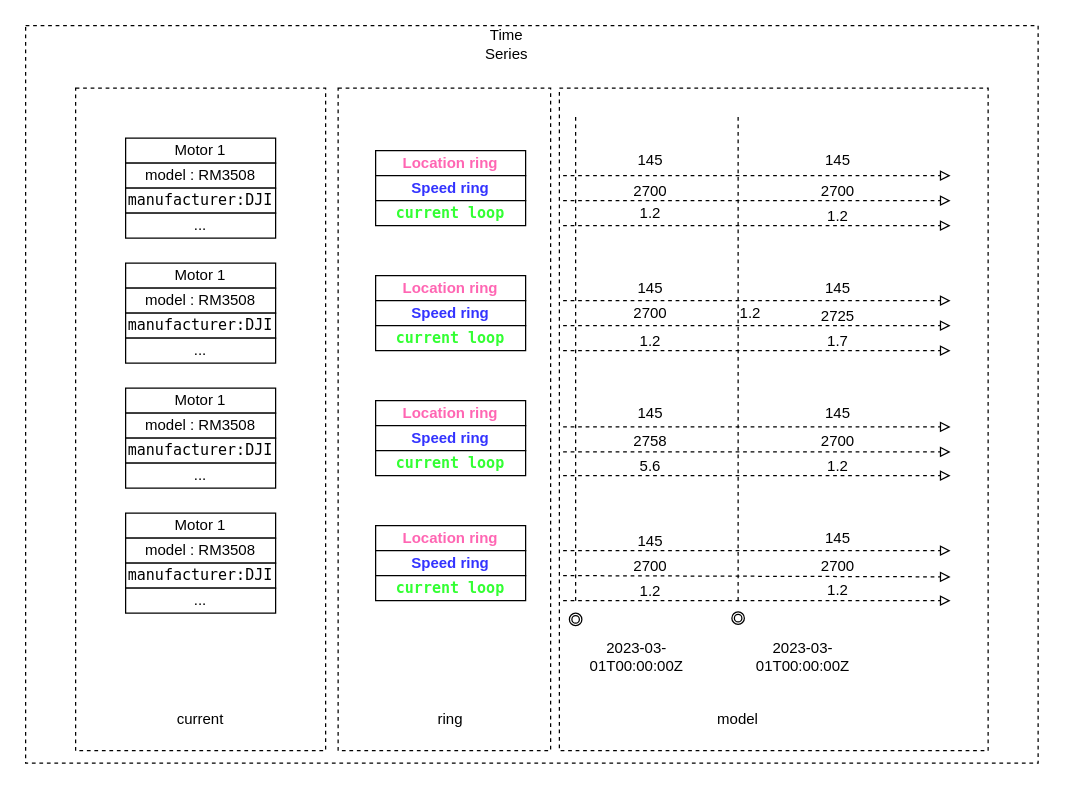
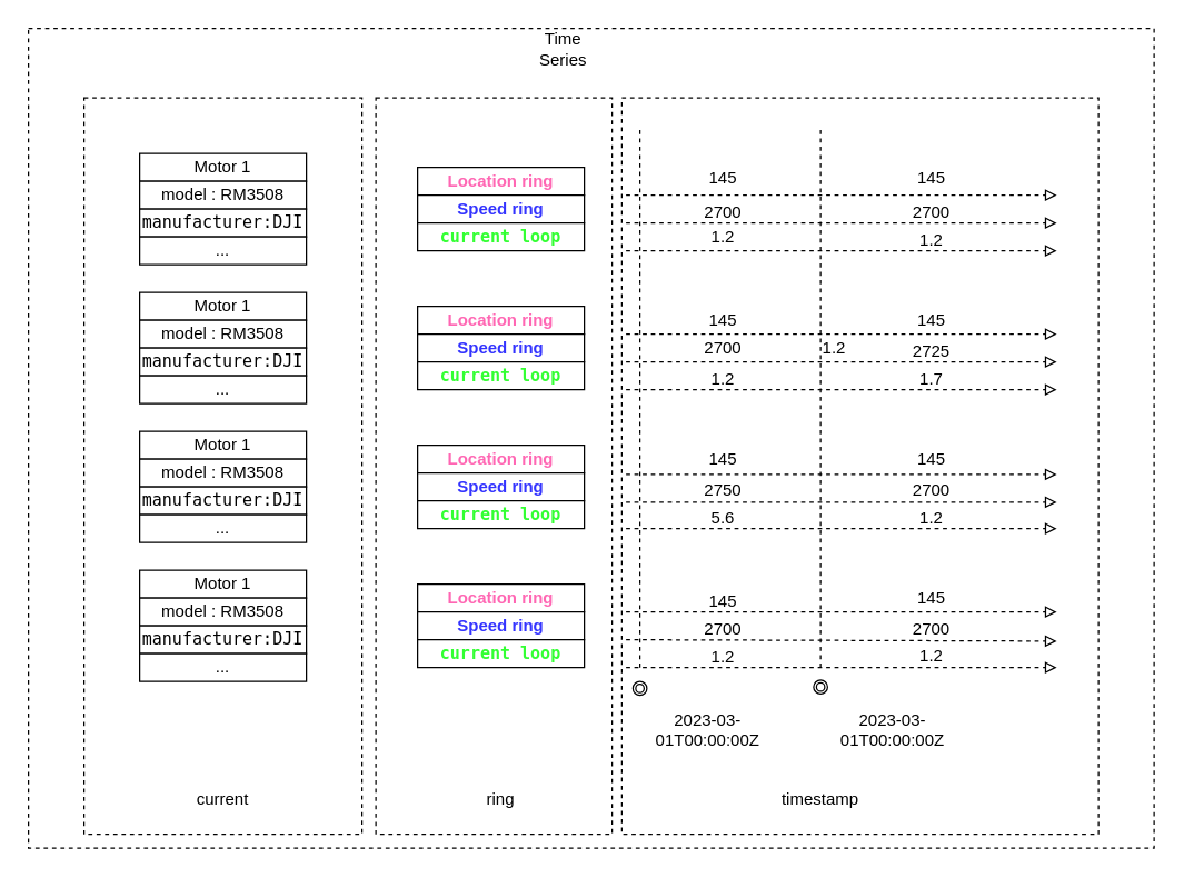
  <mxCell id="0" />
  <mxCell id="1" parent="0" />
  <mxCell id="2" value="" style="rounded=0;whiteSpace=wrap;html=1;dashed=1;fontColor=#000000;" vertex="1" parent="1"><mxGeometry x="20" y="20" width="810" height="590" as="geometry" /></mxCell>
  <mxCell id="3" value="" style="rounded=0;whiteSpace=wrap;html=1;fontColor=#000000;dashed=1;" vertex="1" parent="1"><mxGeometry x="447" y="70" width="343" height="530" as="geometry" /></mxCell>
  <mxCell id="4" value="" style="rounded=0;whiteSpace=wrap;html=1;fontColor=#000000;dashed=1;" vertex="1" parent="1"><mxGeometry x="270" y="70" width="170" height="530" as="geometry" /></mxCell>
  <mxCell id="5" value="" style="rounded=0;whiteSpace=wrap;html=1;fontColor=#000000;dashed=1;" vertex="1" parent="1"><mxGeometry x="60" y="70" width="200" height="530" as="geometry" /></mxCell>
  <mxCell id="6" value="Motor 1" style="rounded=0;whiteSpace=wrap;html=1;" vertex="1" parent="1"><mxGeometry x="100" y="110" width="120" height="20" as="geometry" /></mxCell>
  <mxCell id="7" value="&lt;div&gt;model : RM3508&lt;br&gt;&lt;/div&gt;" style="rounded=0;whiteSpace=wrap;html=1;" vertex="1" parent="1"><mxGeometry x="100" y="130" width="120" height="20" as="geometry" /></mxCell>
  <mxCell id="8" value="&lt;pre dir=&quot;ltr&quot; style=&quot;text-align:left&quot; id=&quot;tw-target-text&quot; data-placeholder=&quot;翻译&quot; class=&quot;tw-data-text tw-text-large tw-ta&quot;&gt;&lt;span class=&quot;Y2IQFc&quot; lang=&quot;en&quot;&gt;manufacturer:DJI&lt;br&gt;&lt;/span&gt;&lt;/pre&gt;" style="rounded=0;whiteSpace=wrap;html=1;" vertex="1" parent="1"><mxGeometry x="100" y="150" width="120" height="20" as="geometry" /></mxCell>
  <mxCell id="9" value="&lt;div&gt;...&lt;/div&gt;" style="rounded=0;whiteSpace=wrap;html=1;" vertex="1" parent="1"><mxGeometry x="100" y="170" width="120" height="20" as="geometry" /></mxCell>
  <mxCell id="10" value="Motor 1" style="rounded=0;whiteSpace=wrap;html=1;" vertex="1" parent="1"><mxGeometry x="100" y="210" width="120" height="20" as="geometry" /></mxCell>
  <mxCell id="11" value="&lt;div&gt;model : RM3508&lt;br&gt;&lt;/div&gt;" style="rounded=0;whiteSpace=wrap;html=1;" vertex="1" parent="1"><mxGeometry x="100" y="230" width="120" height="20" as="geometry" /></mxCell>
  <mxCell id="12" value="&lt;pre dir=&quot;ltr&quot; style=&quot;text-align:left&quot; id=&quot;tw-target-text&quot; data-placeholder=&quot;翻译&quot; class=&quot;tw-data-text tw-text-large tw-ta&quot;&gt;&lt;span class=&quot;Y2IQFc&quot; lang=&quot;en&quot;&gt;manufacturer:DJI&lt;br&gt;&lt;/span&gt;&lt;/pre&gt;" style="rounded=0;whiteSpace=wrap;html=1;" vertex="1" parent="1"><mxGeometry x="100" y="250" width="120" height="20" as="geometry" /></mxCell>
  <mxCell id="13" value="&lt;div&gt;...&lt;/div&gt;" style="rounded=0;whiteSpace=wrap;html=1;" vertex="1" parent="1"><mxGeometry x="100" y="270" width="120" height="20" as="geometry" /></mxCell>
  <mxCell id="14" value="Motor 1" style="rounded=0;whiteSpace=wrap;html=1;" vertex="1" parent="1"><mxGeometry x="100" y="310" width="120" height="20" as="geometry" /></mxCell>
  <mxCell id="15" value="&lt;div&gt;model : RM3508&lt;br&gt;&lt;/div&gt;" style="rounded=0;whiteSpace=wrap;html=1;" vertex="1" parent="1"><mxGeometry x="100" y="330" width="120" height="20" as="geometry" /></mxCell>
  <mxCell id="16" value="&lt;pre dir=&quot;ltr&quot; style=&quot;text-align:left&quot; id=&quot;tw-target-text&quot; data-placeholder=&quot;翻译&quot; class=&quot;tw-data-text tw-text-large tw-ta&quot;&gt;&lt;span class=&quot;Y2IQFc&quot; lang=&quot;en&quot;&gt;manufacturer:DJI&lt;br&gt;&lt;/span&gt;&lt;/pre&gt;" style="rounded=0;whiteSpace=wrap;html=1;" vertex="1" parent="1"><mxGeometry x="100" y="350" width="120" height="20" as="geometry" /></mxCell>
  <mxCell id="17" value="&lt;div&gt;...&lt;/div&gt;" style="rounded=0;whiteSpace=wrap;html=1;" vertex="1" parent="1"><mxGeometry x="100" y="370" width="120" height="20" as="geometry" /></mxCell>
  <mxCell id="18" value="Motor 1" style="rounded=0;whiteSpace=wrap;html=1;" vertex="1" parent="1"><mxGeometry x="100" y="410" width="120" height="20" as="geometry" /></mxCell>
  <mxCell id="19" value="&lt;div&gt;model : RM3508&lt;br&gt;&lt;/div&gt;" style="rounded=0;whiteSpace=wrap;html=1;" vertex="1" parent="1"><mxGeometry x="100" y="430" width="120" height="20" as="geometry" /></mxCell>
  <mxCell id="20" value="&lt;pre dir=&quot;ltr&quot; style=&quot;text-align:left&quot; id=&quot;tw-target-text&quot; data-placeholder=&quot;翻译&quot; class=&quot;tw-data-text tw-text-large tw-ta&quot;&gt;&lt;span class=&quot;Y2IQFc&quot; lang=&quot;en&quot;&gt;manufacturer:DJI&lt;br&gt;&lt;/span&gt;&lt;/pre&gt;" style="rounded=0;whiteSpace=wrap;html=1;" vertex="1" parent="1"><mxGeometry x="100" y="450" width="120" height="20" as="geometry" /></mxCell>
  <mxCell id="21" value="&lt;div&gt;...&lt;/div&gt;" style="rounded=0;whiteSpace=wrap;html=1;" vertex="1" parent="1"><mxGeometry x="100" y="470" width="120" height="20" as="geometry" /></mxCell>
  <mxCell id="22" value="&lt;b&gt;&lt;font color=&quot;#FF66B3&quot;&gt;Location ring&lt;/font&gt;&lt;/b&gt;" style="rounded=0;whiteSpace=wrap;html=1;" vertex="1" parent="1"><mxGeometry x="300" y="120" width="120" height="20" as="geometry" /></mxCell>
  <mxCell id="23" value="&lt;b&gt;&lt;font color=&quot;#3333FF&quot;&gt;Speed ring&lt;/font&gt;&lt;/b&gt;" style="rounded=0;whiteSpace=wrap;html=1;fontColor=#FF66B3;" vertex="1" parent="1"><mxGeometry x="300" y="140" width="120" height="20" as="geometry" /></mxCell>
  <mxCell id="24" value="&lt;pre dir=&quot;ltr&quot; style=&quot;text-align:left&quot; id=&quot;tw-target-text&quot; data-placeholder=&quot;翻译&quot; class=&quot;tw-data-text tw-text-large tw-ta&quot;&gt;&lt;b&gt;&lt;font color=&quot;#33FF33&quot;&gt;&lt;span class=&quot;Y2IQFc&quot; lang=&quot;en&quot;&gt;current loop&lt;/span&gt;&lt;/font&gt;&lt;/b&gt;&lt;/pre&gt;" style="rounded=0;whiteSpace=wrap;html=1;fontColor=#3333FF;" vertex="1" parent="1"><mxGeometry x="300" y="160" width="120" height="20" as="geometry" /></mxCell>
  <mxCell id="25" value="&lt;b&gt;&lt;font color=&quot;#FF66B3&quot;&gt;Location ring&lt;/font&gt;&lt;/b&gt;" style="rounded=0;whiteSpace=wrap;html=1;" vertex="1" parent="1"><mxGeometry x="300" y="220" width="120" height="20" as="geometry" /></mxCell>
  <mxCell id="26" value="&lt;b&gt;&lt;font color=&quot;#3333FF&quot;&gt;Speed ring&lt;/font&gt;&lt;/b&gt;" style="rounded=0;whiteSpace=wrap;html=1;fontColor=#FF66B3;" vertex="1" parent="1"><mxGeometry x="300" y="240" width="120" height="20" as="geometry" /></mxCell>
  <mxCell id="27" value="&lt;pre dir=&quot;ltr&quot; style=&quot;text-align:left&quot; id=&quot;tw-target-text&quot; data-placeholder=&quot;翻译&quot; class=&quot;tw-data-text tw-text-large tw-ta&quot;&gt;&lt;b&gt;&lt;font color=&quot;#33FF33&quot;&gt;&lt;span class=&quot;Y2IQFc&quot; lang=&quot;en&quot;&gt;current loop&lt;/span&gt;&lt;/font&gt;&lt;/b&gt;&lt;/pre&gt;" style="rounded=0;whiteSpace=wrap;html=1;fontColor=#3333FF;" vertex="1" parent="1"><mxGeometry x="300" y="260" width="120" height="20" as="geometry" /></mxCell>
  <mxCell id="28" value="&lt;b&gt;&lt;font color=&quot;#FF66B3&quot;&gt;Location ring&lt;/font&gt;&lt;/b&gt;" style="rounded=0;whiteSpace=wrap;html=1;" vertex="1" parent="1"><mxGeometry x="300" y="320" width="120" height="20" as="geometry" /></mxCell>
  <mxCell id="29" value="&lt;b&gt;&lt;font color=&quot;#3333FF&quot;&gt;Speed ring&lt;/font&gt;&lt;/b&gt;" style="rounded=0;whiteSpace=wrap;html=1;fontColor=#FF66B3;" vertex="1" parent="1"><mxGeometry x="300" y="340" width="120" height="20" as="geometry" /></mxCell>
  <mxCell id="30" value="&lt;pre dir=&quot;ltr&quot; style=&quot;text-align:left&quot; id=&quot;tw-target-text&quot; data-placeholder=&quot;翻译&quot; class=&quot;tw-data-text tw-text-large tw-ta&quot;&gt;&lt;b&gt;&lt;font color=&quot;#33FF33&quot;&gt;&lt;span class=&quot;Y2IQFc&quot; lang=&quot;en&quot;&gt;current loop&lt;/span&gt;&lt;/font&gt;&lt;/b&gt;&lt;/pre&gt;" style="rounded=0;whiteSpace=wrap;html=1;fontColor=#3333FF;" vertex="1" parent="1"><mxGeometry x="300" y="360" width="120" height="20" as="geometry" /></mxCell>
  <mxCell id="31" value="&lt;b&gt;&lt;font color=&quot;#FF66B3&quot;&gt;Location ring&lt;/font&gt;&lt;/b&gt;" style="rounded=0;whiteSpace=wrap;html=1;" vertex="1" parent="1"><mxGeometry x="300" y="420" width="120" height="20" as="geometry" /></mxCell>
  <mxCell id="32" value="&lt;b&gt;&lt;font color=&quot;#3333FF&quot;&gt;Speed ring&lt;/font&gt;&lt;/b&gt;" style="rounded=0;whiteSpace=wrap;html=1;fontColor=#FF66B3;" vertex="1" parent="1"><mxGeometry x="300" y="440" width="120" height="20" as="geometry" /></mxCell>
  <mxCell id="33" value="&lt;pre dir=&quot;ltr&quot; style=&quot;text-align:left&quot; id=&quot;tw-target-text&quot; data-placeholder=&quot;翻译&quot; class=&quot;tw-data-text tw-text-large tw-ta&quot;&gt;&lt;b&gt;&lt;font color=&quot;#33FF33&quot;&gt;&lt;span class=&quot;Y2IQFc&quot; lang=&quot;en&quot;&gt;current loop&lt;/span&gt;&lt;/font&gt;&lt;/b&gt;&lt;/pre&gt;" style="rounded=0;whiteSpace=wrap;html=1;fontColor=#3333FF;" vertex="1" parent="1"><mxGeometry x="300" y="460" width="120" height="20" as="geometry" /></mxCell>
  <mxCell id="34" value="" style="endArrow=block;dashed=1;endFill=0;html=1;rounded=0;fontColor=#33FF33;" edge="1" parent="1"><mxGeometry width="160" relative="1" as="geometry"><mxPoint x="450" y="140" as="sourcePoint" /><mxPoint x="760" y="140" as="targetPoint" /></mxGeometry></mxCell>
  <mxCell id="35" value="" style="endArrow=block;dashed=1;endFill=0;html=1;rounded=0;fontColor=#33FF33;" edge="1" parent="1"><mxGeometry width="160" relative="1" as="geometry"><mxPoint x="450" y="160" as="sourcePoint" /><mxPoint x="760" y="160" as="targetPoint" /></mxGeometry></mxCell>
  <mxCell id="36" value="" style="endArrow=block;dashed=1;endFill=0;html=1;rounded=0;fontColor=#33FF33;" edge="1" parent="1"><mxGeometry width="160" relative="1" as="geometry"><mxPoint x="450" y="180" as="sourcePoint" /><mxPoint x="760" y="180" as="targetPoint" /></mxGeometry></mxCell>
  <mxCell id="37" value="" style="endArrow=block;dashed=1;endFill=0;html=1;rounded=0;fontColor=#33FF33;" edge="1" parent="1"><mxGeometry width="160" relative="1" as="geometry"><mxPoint x="450" y="240" as="sourcePoint" /><mxPoint x="760" y="240" as="targetPoint" /></mxGeometry></mxCell>
  <mxCell id="38" value="" style="endArrow=block;dashed=1;endFill=0;html=1;rounded=0;fontColor=#33FF33;" edge="1" parent="1"><mxGeometry width="160" relative="1" as="geometry"><mxPoint x="450" y="260" as="sourcePoint" /><mxPoint x="760" y="260" as="targetPoint" /></mxGeometry></mxCell>
  <mxCell id="39" value="" style="endArrow=block;dashed=1;endFill=0;html=1;rounded=0;fontColor=#33FF33;" edge="1" parent="1"><mxGeometry width="160" relative="1" as="geometry"><mxPoint x="450" y="280" as="sourcePoint" /><mxPoint x="760" y="280" as="targetPoint" /></mxGeometry></mxCell>
  <mxCell id="40" value="" style="endArrow=block;dashed=1;endFill=0;html=1;rounded=0;fontColor=#33FF33;" edge="1" parent="1"><mxGeometry width="160" relative="1" as="geometry"><mxPoint x="450" y="341" as="sourcePoint" /><mxPoint x="760" y="341" as="targetPoint" /></mxGeometry></mxCell>
  <mxCell id="41" value="" style="endArrow=block;dashed=1;endFill=0;html=1;rounded=0;fontColor=#33FF33;" edge="1" parent="1"><mxGeometry width="160" relative="1" as="geometry"><mxPoint x="450" y="361" as="sourcePoint" /><mxPoint x="760" y="361" as="targetPoint" /></mxGeometry></mxCell>
  <mxCell id="42" value="" style="endArrow=block;dashed=1;endFill=0;html=1;rounded=0;fontColor=#33FF33;" edge="1" parent="1"><mxGeometry width="160" relative="1" as="geometry"><mxPoint x="450" y="380" as="sourcePoint" /><mxPoint x="760" y="380" as="targetPoint" /></mxGeometry></mxCell>
  <mxCell id="43" value="" style="endArrow=block;dashed=1;endFill=0;html=1;rounded=0;fontColor=#33FF33;" edge="1" parent="1"><mxGeometry width="160" relative="1" as="geometry"><mxPoint x="450" y="440" as="sourcePoint" /><mxPoint x="760" y="440" as="targetPoint" /></mxGeometry></mxCell>
  <mxCell id="44" value="" style="endArrow=block;dashed=1;endFill=0;html=1;rounded=0;fontColor=#33FF33;" edge="1" parent="1"><mxGeometry width="160" relative="1" as="geometry"><mxPoint x="450" y="460" as="sourcePoint" /><mxPoint x="760" y="461" as="targetPoint" /></mxGeometry></mxCell>
  <mxCell id="45" value="" style="endArrow=block;dashed=1;endFill=0;html=1;rounded=0;fontColor=#33FF33;" edge="1" parent="1"><mxGeometry width="160" relative="1" as="geometry"><mxPoint x="450" y="480" as="sourcePoint" /><mxPoint x="760" y="480" as="targetPoint" /></mxGeometry></mxCell>
  <mxCell id="46" value="" style="endArrow=none;dashed=1;html=1;rounded=0;fontColor=#33FF33;" edge="1" parent="1"><mxGeometry width="50" height="50" relative="1" as="geometry"><mxPoint x="460" y="480" as="sourcePoint" /><mxPoint x="460" y="90" as="targetPoint" /></mxGeometry></mxCell>
  <mxCell id="47" value="" style="endArrow=none;dashed=1;html=1;rounded=0;fontColor=#33FF33;" edge="1" parent="1"><mxGeometry width="50" height="50" relative="1" as="geometry"><mxPoint x="590" y="480" as="sourcePoint" /><mxPoint x="590" y="90" as="targetPoint" /></mxGeometry></mxCell>
  <mxCell id="48" value="145" style="text;html=1;strokeColor=none;fillColor=none;align=center;verticalAlign=middle;whiteSpace=wrap;rounded=0;fontColor=#000000;" vertex="1" parent="1"><mxGeometry x="490" y="120" width="60" height="15" as="geometry" /></mxCell>
  <mxCell id="49" value="145" style="text;html=1;strokeColor=none;fillColor=none;align=center;verticalAlign=middle;whiteSpace=wrap;rounded=0;fontColor=#000000;" vertex="1" parent="1"><mxGeometry x="640" y="120" width="60" height="15" as="geometry" /></mxCell>
  <mxCell id="50" value="145" style="text;html=1;strokeColor=none;fillColor=none;align=center;verticalAlign=middle;whiteSpace=wrap;rounded=0;fontColor=#000000;" vertex="1" parent="1"><mxGeometry x="490" y="222.5" width="60" height="15" as="geometry" /></mxCell>
  <mxCell id="51" value="145" style="text;html=1;strokeColor=none;fillColor=none;align=center;verticalAlign=middle;whiteSpace=wrap;rounded=0;fontColor=#000000;" vertex="1" parent="1"><mxGeometry x="640" y="222.5" width="60" height="15" as="geometry" /></mxCell>
  <mxCell id="52" value="145" style="text;html=1;strokeColor=none;fillColor=none;align=center;verticalAlign=middle;whiteSpace=wrap;rounded=0;fontColor=#000000;" vertex="1" parent="1"><mxGeometry x="640" y="322.5" width="60" height="15" as="geometry" /></mxCell>
  <mxCell id="53" value="145" style="text;html=1;strokeColor=none;fillColor=none;align=center;verticalAlign=middle;whiteSpace=wrap;rounded=0;fontColor=#000000;" vertex="1" parent="1"><mxGeometry x="490" y="322.5" width="60" height="15" as="geometry" /></mxCell>
  <mxCell id="54" value="145" style="text;html=1;strokeColor=none;fillColor=none;align=center;verticalAlign=middle;whiteSpace=wrap;rounded=0;fontColor=#000000;" vertex="1" parent="1"><mxGeometry x="490" y="425" width="60" height="15" as="geometry" /></mxCell>
  <mxCell id="55" value="145" style="text;html=1;strokeColor=none;fillColor=none;align=center;verticalAlign=middle;whiteSpace=wrap;rounded=0;fontColor=#000000;" vertex="1" parent="1"><mxGeometry x="640" y="422.5" width="60" height="15" as="geometry" /></mxCell>
  <mxCell id="56" value="2700" style="text;html=1;strokeColor=none;fillColor=none;align=center;verticalAlign=middle;whiteSpace=wrap;rounded=0;fontColor=#000000;" vertex="1" parent="1"><mxGeometry x="490" y="145" width="60" height="15" as="geometry" /></mxCell>
  <mxCell id="57" value="2700" style="text;html=1;strokeColor=none;fillColor=none;align=center;verticalAlign=middle;whiteSpace=wrap;rounded=0;fontColor=#000000;" vertex="1" parent="1"><mxGeometry x="640" y="145" width="60" height="15" as="geometry" /></mxCell>
  <mxCell id="58" value="2700" style="text;html=1;strokeColor=none;fillColor=none;align=center;verticalAlign=middle;whiteSpace=wrap;rounded=0;fontColor=#000000;" vertex="1" parent="1"><mxGeometry x="490" y="242.5" width="60" height="15" as="geometry" /></mxCell>
  <mxCell id="59" value="2725" style="text;html=1;strokeColor=none;fillColor=none;align=center;verticalAlign=middle;whiteSpace=wrap;rounded=0;fontColor=#000000;" vertex="1" parent="1"><mxGeometry x="640" y="245" width="60" height="15" as="geometry" /></mxCell>
- <mxCell id="60" value="2758" style="text;html=1;strokeColor=none;fillColor=none;align=center;verticalAlign=middle;whiteSpace=wrap;rounded=0;fontColor=#000000;" vertex="1" parent="1"><mxGeometry x="490" y="345" width="60" height="15" as="geometry" /></mxCell>
+ <mxCell id="60" value="2750" style="text;html=1;strokeColor=none;fillColor=none;align=center;verticalAlign=middle;whiteSpace=wrap;rounded=0;fontColor=#000000;" vertex="1" parent="1"><mxGeometry x="490" y="345" width="60" height="15" as="geometry" /></mxCell>
  <mxCell id="61" value="2700" style="text;html=1;strokeColor=none;fillColor=none;align=center;verticalAlign=middle;whiteSpace=wrap;rounded=0;fontColor=#000000;" vertex="1" parent="1"><mxGeometry x="640" y="345" width="60" height="15" as="geometry" /></mxCell>
  <mxCell id="62" value="2700" style="text;html=1;strokeColor=none;fillColor=none;align=center;verticalAlign=middle;whiteSpace=wrap;rounded=0;fontColor=#000000;" vertex="1" parent="1"><mxGeometry x="490" y="445" width="60" height="15" as="geometry" /></mxCell>
  <mxCell id="63" value="2700" style="text;html=1;strokeColor=none;fillColor=none;align=center;verticalAlign=middle;whiteSpace=wrap;rounded=0;fontColor=#000000;" vertex="1" parent="1"><mxGeometry x="640" y="445" width="60" height="15" as="geometry" /></mxCell>
  <mxCell id="64" value="1.2" style="text;html=1;strokeColor=none;fillColor=none;align=center;verticalAlign=middle;whiteSpace=wrap;rounded=0;fontColor=#000000;" vertex="1" parent="1"><mxGeometry x="490" y="162.5" width="60" height="15" as="geometry" /></mxCell>
  <mxCell id="65" value="1.2" style="text;html=1;strokeColor=none;fillColor=none;align=center;verticalAlign=middle;whiteSpace=wrap;rounded=0;fontColor=#000000;" vertex="1" parent="1"><mxGeometry x="640" y="165" width="60" height="15" as="geometry" /></mxCell>
  <mxCell id="66" value="1.2" style="text;html=1;strokeColor=none;fillColor=none;align=center;verticalAlign=middle;whiteSpace=wrap;rounded=0;fontColor=#000000;" vertex="1" parent="1"><mxGeometry x="490" y="265" width="60" height="15" as="geometry" /></mxCell>
  <mxCell id="67" value="&lt;div&gt;1.7&lt;/div&gt;" style="text;html=1;strokeColor=none;fillColor=none;align=center;verticalAlign=middle;whiteSpace=wrap;rounded=0;fontColor=#000000;" vertex="1" parent="1"><mxGeometry x="640" y="265" width="60" height="15" as="geometry" /></mxCell>
  <mxCell id="68" value="5.6" style="text;html=1;strokeColor=none;fillColor=none;align=center;verticalAlign=middle;whiteSpace=wrap;rounded=0;fontColor=#000000;" vertex="1" parent="1"><mxGeometry x="490" y="365" width="60" height="15" as="geometry" /></mxCell>
  <mxCell id="69" value="1.2" style="text;html=1;strokeColor=none;fillColor=none;align=center;verticalAlign=middle;whiteSpace=wrap;rounded=0;fontColor=#000000;" vertex="1" parent="1"><mxGeometry x="640" y="365" width="60" height="15" as="geometry" /></mxCell>
  <mxCell id="70" value="1.2" style="text;html=1;strokeColor=none;fillColor=none;align=center;verticalAlign=middle;whiteSpace=wrap;rounded=0;fontColor=#000000;" vertex="1" parent="1"><mxGeometry x="490" y="465" width="60" height="15" as="geometry" /></mxCell>
  <mxCell id="71" value="1.2" style="text;html=1;strokeColor=none;fillColor=none;align=center;verticalAlign=middle;whiteSpace=wrap;rounded=0;fontColor=#000000;" vertex="1" parent="1"><mxGeometry x="640" y="464.5" width="60" height="15" as="geometry" /></mxCell>
  <mxCell id="72" value="" style="ellipse;shape=doubleEllipse;whiteSpace=wrap;html=1;aspect=fixed;fontColor=#000000;" vertex="1" parent="1"><mxGeometry x="455" y="490" width="10" height="10" as="geometry" /></mxCell>
  <mxCell id="73" value="1.2" style="text;html=1;strokeColor=none;fillColor=none;align=center;verticalAlign=middle;whiteSpace=wrap;rounded=0;fontColor=#000000;" vertex="1" parent="1"><mxGeometry x="570" y="242.5" width="60" height="15" as="geometry" /></mxCell>
  <mxCell id="74" value="" style="ellipse;shape=doubleEllipse;whiteSpace=wrap;html=1;aspect=fixed;fontColor=#000000;" vertex="1" parent="1"><mxGeometry x="585" y="489" width="10" height="10" as="geometry" /></mxCell>
  <mxCell id="75" value="2023-03-01T00:00:00Z" style="text;html=1;strokeColor=none;fillColor=none;align=center;verticalAlign=middle;whiteSpace=wrap;rounded=0;fontColor=#000000;" vertex="1" parent="1"><mxGeometry x="479" y="510" width="60" height="30" as="geometry" /></mxCell>
  <mxCell id="76" value="2023-03-01T00:00:00Z" style="text;html=1;strokeColor=none;fillColor=none;align=center;verticalAlign=middle;whiteSpace=wrap;rounded=0;fontColor=#000000;" vertex="1" parent="1"><mxGeometry x="612" y="510" width="60" height="30" as="geometry" /></mxCell>
  <mxCell id="77" value="current" style="text;html=1;strokeColor=none;fillColor=none;align=center;verticalAlign=middle;whiteSpace=wrap;rounded=0;dashed=1;fontColor=#000000;" vertex="1" parent="1"><mxGeometry x="130" y="560" width="60" height="30" as="geometry" /></mxCell>
  <mxCell id="78" value="ring" style="text;html=1;strokeColor=none;fillColor=none;align=center;verticalAlign=middle;whiteSpace=wrap;rounded=0;dashed=1;fontColor=#000000;" vertex="1" parent="1"><mxGeometry x="330" y="560" width="60" height="30" as="geometry" /></mxCell>
- <mxCell id="79" value="model" style="text;html=1;strokeColor=none;fillColor=none;align=center;verticalAlign=middle;whiteSpace=wrap;rounded=0;dashed=1;fontColor=#000000;" vertex="1" parent="1"><mxGeometry x="560" y="560" width="60" height="30" as="geometry" /></mxCell>
+ <mxCell id="79" value="timestamp" style="text;html=1;strokeColor=none;fillColor=none;align=center;verticalAlign=middle;whiteSpace=wrap;rounded=0;dashed=1;fontColor=#000000;" vertex="1" parent="1"><mxGeometry x="560" y="560" width="60" height="30" as="geometry" /></mxCell>
  <mxCell id="80" value="Time Series" style="text;html=1;strokeColor=none;fillColor=none;align=center;verticalAlign=middle;whiteSpace=wrap;rounded=0;dashed=1;fontColor=#000000;" vertex="1" parent="1"><mxGeometry x="375" y="20" width="60" height="30" as="geometry" /></mxCell>
